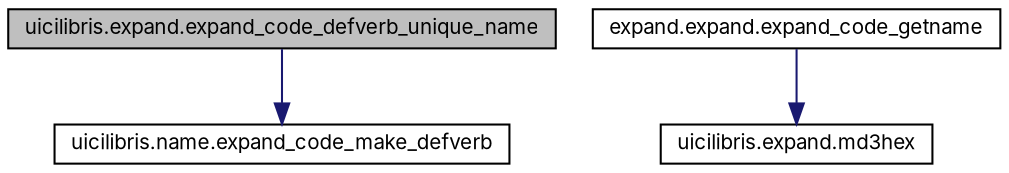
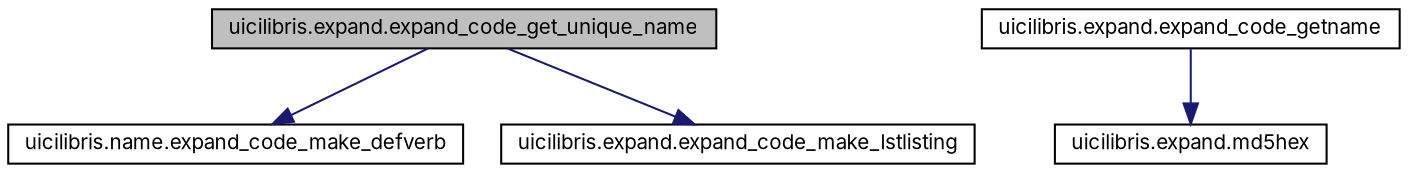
  digraph {
    fontname=Inter
    rankdir=TB
    node [color=black fillcolor=white fontname=Inter fontsize=10 shape=record style=filled]
    edge [color=midnightblue fontname=Inter fontsize=10 labelfontname=FreeSans labelfontsize=10 style=solid]
-   n1 [fillcolor=grey75 fontcolor=black height=0.2 label="uicilibris.expand.expand_code_defverb_unique_name" width=0.4]
+   n1 [fillcolor=grey75 fontcolor=black height=0.2 label="uicilibris.expand.expand_code_get_unique_name" width=0.4]
    n2 [height=0.2 label="uicilibris.name.expand_code_make_defverb" width=0.4]
-   n4 [height=0.2 label="expand.expand.expand_code_getname" width=0.4]
-   n5 [height=0.2 label="uicilibris.expand.md3hex" width=0.4]
+   n3 [height=0.2 label="uicilibris.expand.expand_code_make_lstlisting" width=0.4]
+   n4 [height=0.2 label="uicilibris.expand.expand_code_getname" width=0.4]
+   n5 [height=0.2 label="uicilibris.expand.md5hex" width=0.4]
    n1 -> n2
+   n1 -> n3
    n4 -> n5
  }
